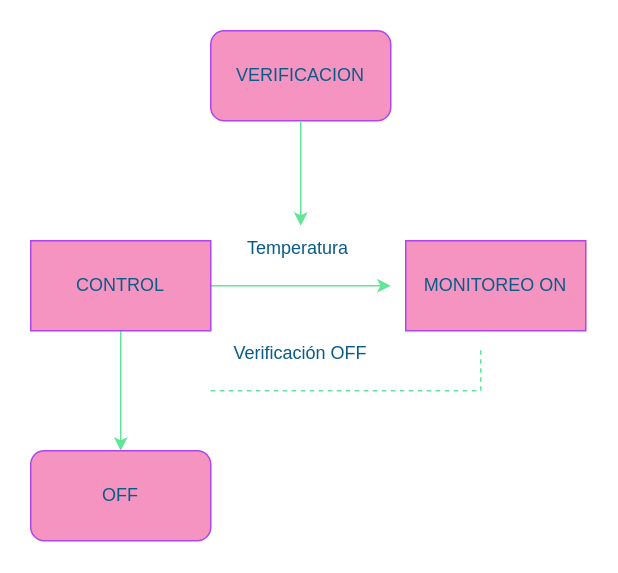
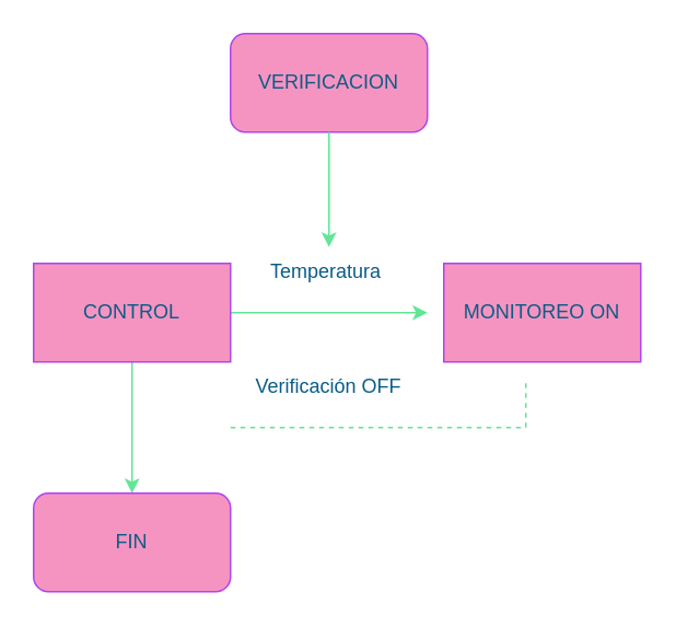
  <mxCell id="0" />
  <mxCell id="1" parent="0" />
  <mxCell id="2" value="VERIFICACION" style="rounded=1;whiteSpace=wrap;html=1;labelBackgroundColor=none;fillColor=#F694C1;strokeColor=#AF45ED;fontColor=#095C86;" vertex="1" parent="1"><mxGeometry x="140" y="20" width="120" height="60" as="geometry" /></mxCell>
  <mxCell id="3" value="" style="endArrow=classic;html=1;rounded=0;exitX=0.5;exitY=1;exitDx=0;exitDy=0;labelBackgroundColor=none;strokeColor=#60E696;fontColor=default;" edge="1" parent="1" source="2"><mxGeometry width="50" height="50" relative="1" as="geometry"><mxPoint x="199.5" y="130" as="sourcePoint" /><mxPoint x="200" y="150" as="targetPoint" /></mxGeometry></mxCell>
  <mxCell id="4" value="" style="endArrow=classic;html=1;rounded=0;labelBackgroundColor=none;strokeColor=#60E696;fontColor=default;" edge="1" parent="1"><mxGeometry width="50" height="50" relative="1" as="geometry"><mxPoint x="140" y="190" as="sourcePoint" /><mxPoint x="260" y="190" as="targetPoint" /></mxGeometry></mxCell>
  <mxCell id="5" value="Temperatura&amp;nbsp;" style="text;html=1;strokeColor=none;fillColor=none;align=center;verticalAlign=middle;whiteSpace=wrap;rounded=0;labelBackgroundColor=none;fontColor=#095C86;" vertex="1" parent="1"><mxGeometry x="130" y="150" width="140" height="30" as="geometry" /></mxCell>
  <mxCell id="6" value="MONITOREO ON" style="rounded=0;whiteSpace=wrap;html=1;labelBackgroundColor=none;fillColor=#F694C1;strokeColor=#AF45ED;fontColor=#095C86;" vertex="1" parent="1"><mxGeometry x="270" y="160" width="120" height="60" as="geometry" /></mxCell>
  <mxCell id="7" style="edgeStyle=orthogonalEdgeStyle;rounded=0;orthogonalLoop=1;jettySize=auto;html=1;labelBackgroundColor=none;strokeColor=#60E696;fontColor=default;" edge="1" parent="1" source="8"><mxGeometry relative="1" as="geometry"><mxPoint x="80" y="300" as="targetPoint" /></mxGeometry></mxCell>
  <mxCell id="8" value="CONTROL" style="rounded=0;whiteSpace=wrap;html=1;labelBackgroundColor=none;fillColor=#F694C1;strokeColor=#AF45ED;fontColor=#095C86;" vertex="1" parent="1"><mxGeometry x="20" y="160" width="120" height="60" as="geometry" /></mxCell>
  <mxCell id="9" value="" style="endArrow=none;dashed=1;html=1;rounded=0;labelBackgroundColor=none;strokeColor=#60E696;fontColor=default;" edge="1" parent="1"><mxGeometry width="50" height="50" relative="1" as="geometry"><mxPoint x="140" y="260" as="sourcePoint" /><mxPoint x="320" y="260" as="targetPoint" /></mxGeometry></mxCell>
  <mxCell id="10" value="Verificación OFF" style="text;html=1;strokeColor=none;fillColor=none;align=center;verticalAlign=middle;whiteSpace=wrap;rounded=0;labelBackgroundColor=none;fontColor=#095C86;" vertex="1" parent="1"><mxGeometry x="140" y="220" width="120" height="30" as="geometry" /></mxCell>
  <mxCell id="11" value="" style="endArrow=none;dashed=1;html=1;rounded=0;labelBackgroundColor=none;strokeColor=#60E696;fontColor=default;" edge="1" parent="1"><mxGeometry width="50" height="50" relative="1" as="geometry"><mxPoint x="320" y="260" as="sourcePoint" /><mxPoint x="320" y="230" as="targetPoint" /></mxGeometry></mxCell>
- <mxCell id="12" value="OFF" style="rounded=1;whiteSpace=wrap;html=1;labelBackgroundColor=none;fillColor=#F694C1;strokeColor=#AF45ED;fontColor=#095C86;" vertex="1" parent="1"><mxGeometry x="20" y="300" width="120" height="60" as="geometry" /></mxCell>
+ <mxCell id="12" value="FIN" style="rounded=1;whiteSpace=wrap;html=1;labelBackgroundColor=none;fillColor=#F694C1;strokeColor=#AF45ED;fontColor=#095C86;" vertex="1" parent="1"><mxGeometry x="20" y="300" width="120" height="60" as="geometry" /></mxCell>
